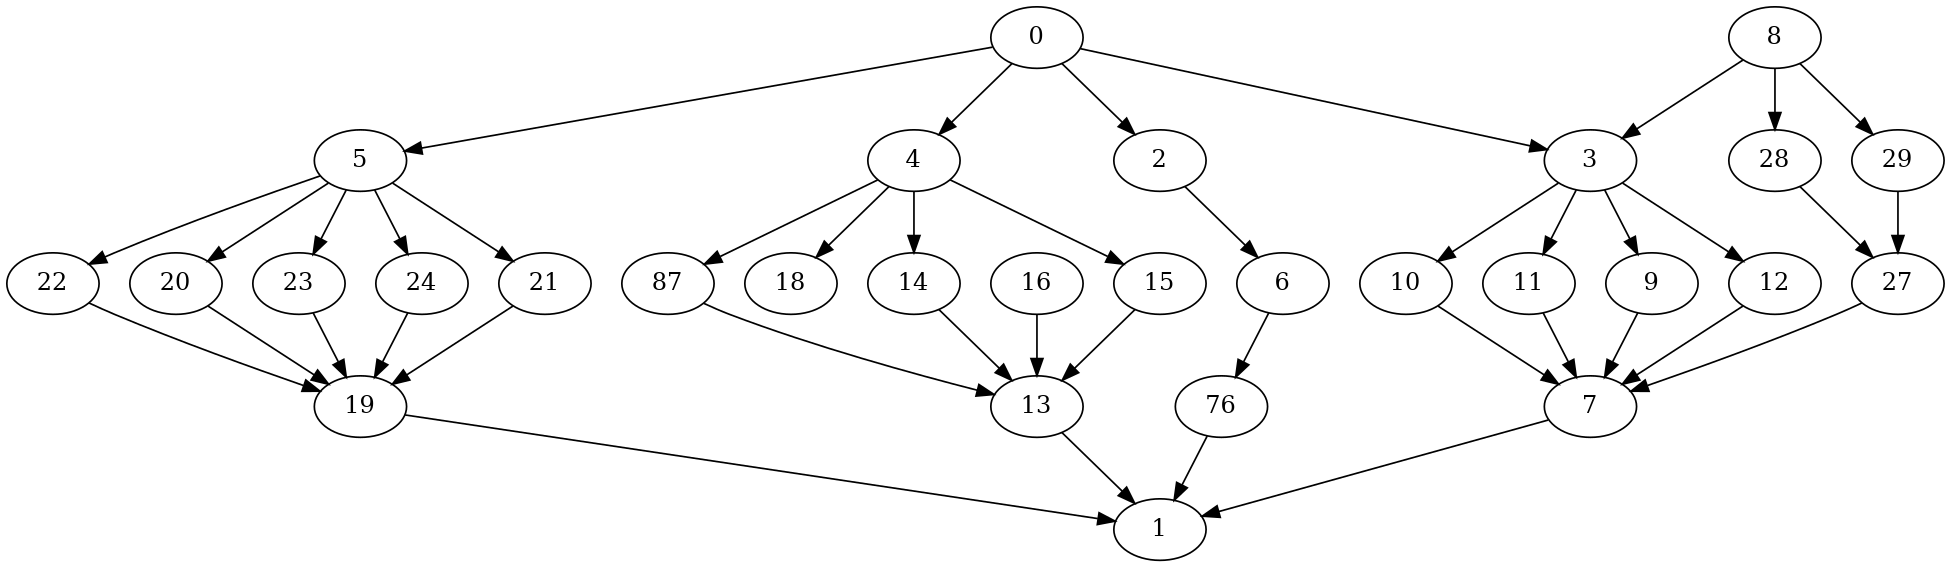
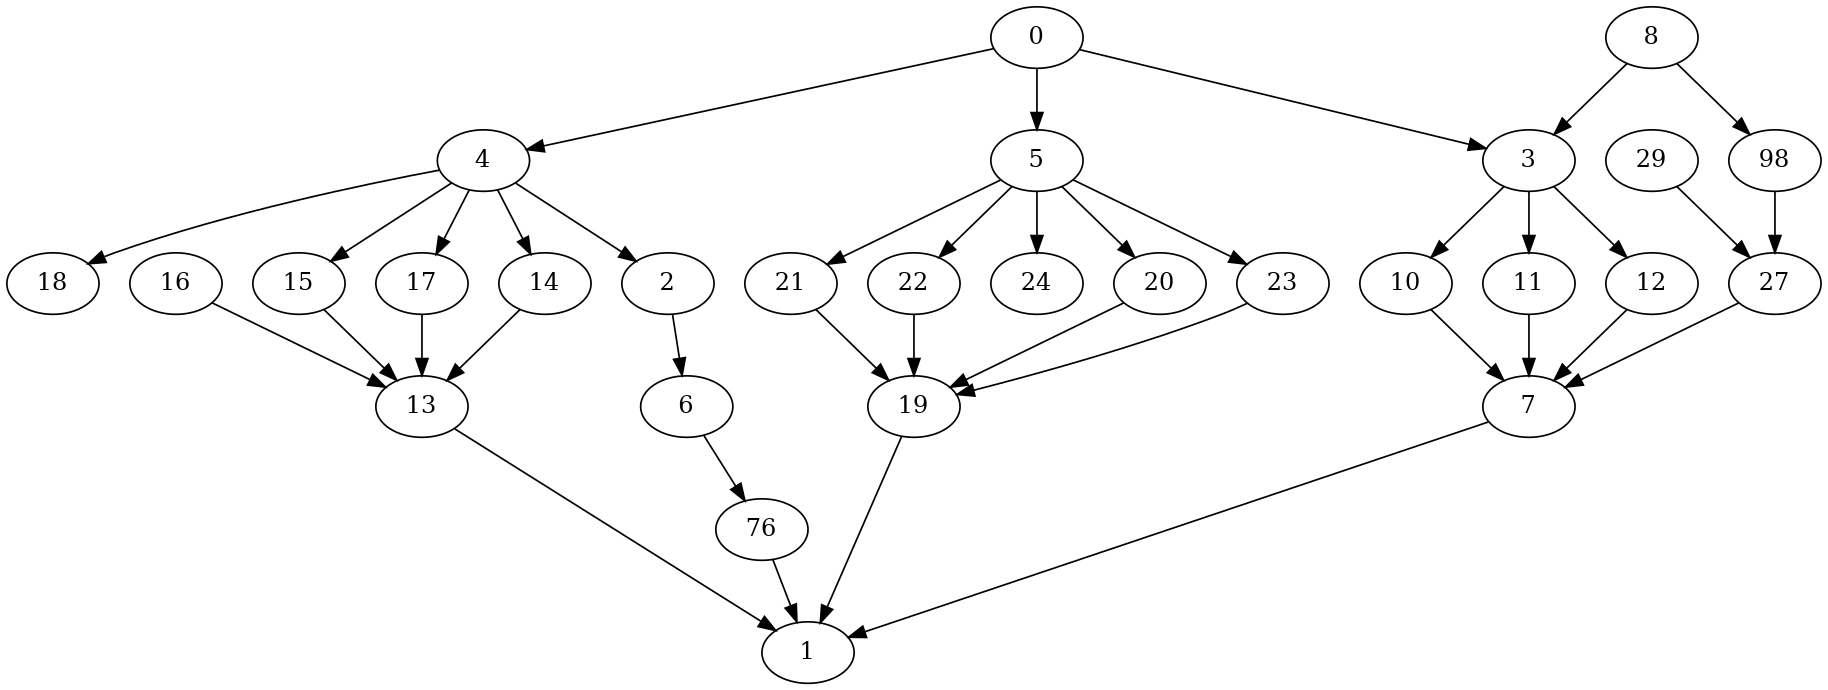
  digraph {
    node [Weight=8]
    edge [Weight=2]
    0 [Weight=10]
    3 [Weight=6]
    4
    2
    5 [Weight=6]
    10
    11
-   9 [Weight=10]
    12 [Weight=6]
-   17 [Weight=13 label=87]
+   17 [Weight=13]
    18 [Weight=11]
    14 [Weight=7]
    15
    6
    24 [Weight=10]
    21 [Weight=6]
    22 [Weight=11]
    20 [Weight=6]
    23 [Weight=4]
    8 [Weight=7]
-   28 [Weight=14]
+   28 [Weight=14 label=98]
    29 [Weight=7]
    7 [Weight=13]
    27
    13 [Weight=7]
    16 [Weight=7]
    n27 [Weight=7 label=76]
    19 [Weight=7]
    1 [Weight=4]
    0 -> 3 [Weight=7]
    0 -> 4 [Weight=6]
-   0 -> 2 [Weight=5]
+   4 -> 2 [Weight=5]
    0 -> 5 [Weight=4]
    3 -> 10 [Weight=6]
    3 -> 11
-   3 -> 9 [Weight=8]
    3 -> 12 [Weight=7]
    4 -> 17 [Weight=8]
    4 -> 18 [Weight=6]
    4 -> 14 [Weight=8]
    4 -> 15 [Weight=10]
    2 -> 6 [Weight=7]
    5 -> 24 [Weight=9]
    5 -> 21 [Weight=3]
    5 -> 22
    5 -> 20 [Weight=3]
    5 -> 23 [Weight=7]
    10 -> 7 [Weight=10]
    11 -> 7 [Weight=9]
-   9 -> 7
    12 -> 7
    17 -> 13 [Weight=9]
    14 -> 13 [Weight=6]
    15 -> 13 [Weight=4]
    6 -> n27 [Weight=10]
-   24 -> 19 [Weight=6]
    21 -> 19 [Weight=9]
    22 -> 19 [Weight=3]
    20 -> 19 [Weight=6]
    23 -> 19 [Weight=7]
    8 -> 3 [Weight=4]
    8 -> 28
-   8 -> 29
    28 -> 27 [Weight=3]
    29 -> 27 [Weight=10]
    7 -> 1 [Weight=4]
    27 -> 7 [Weight=7]
    13 -> 1
    16 -> 13
    n27 -> 1 [Weight=5]
    19 -> 1 [Weight=3]
  }
